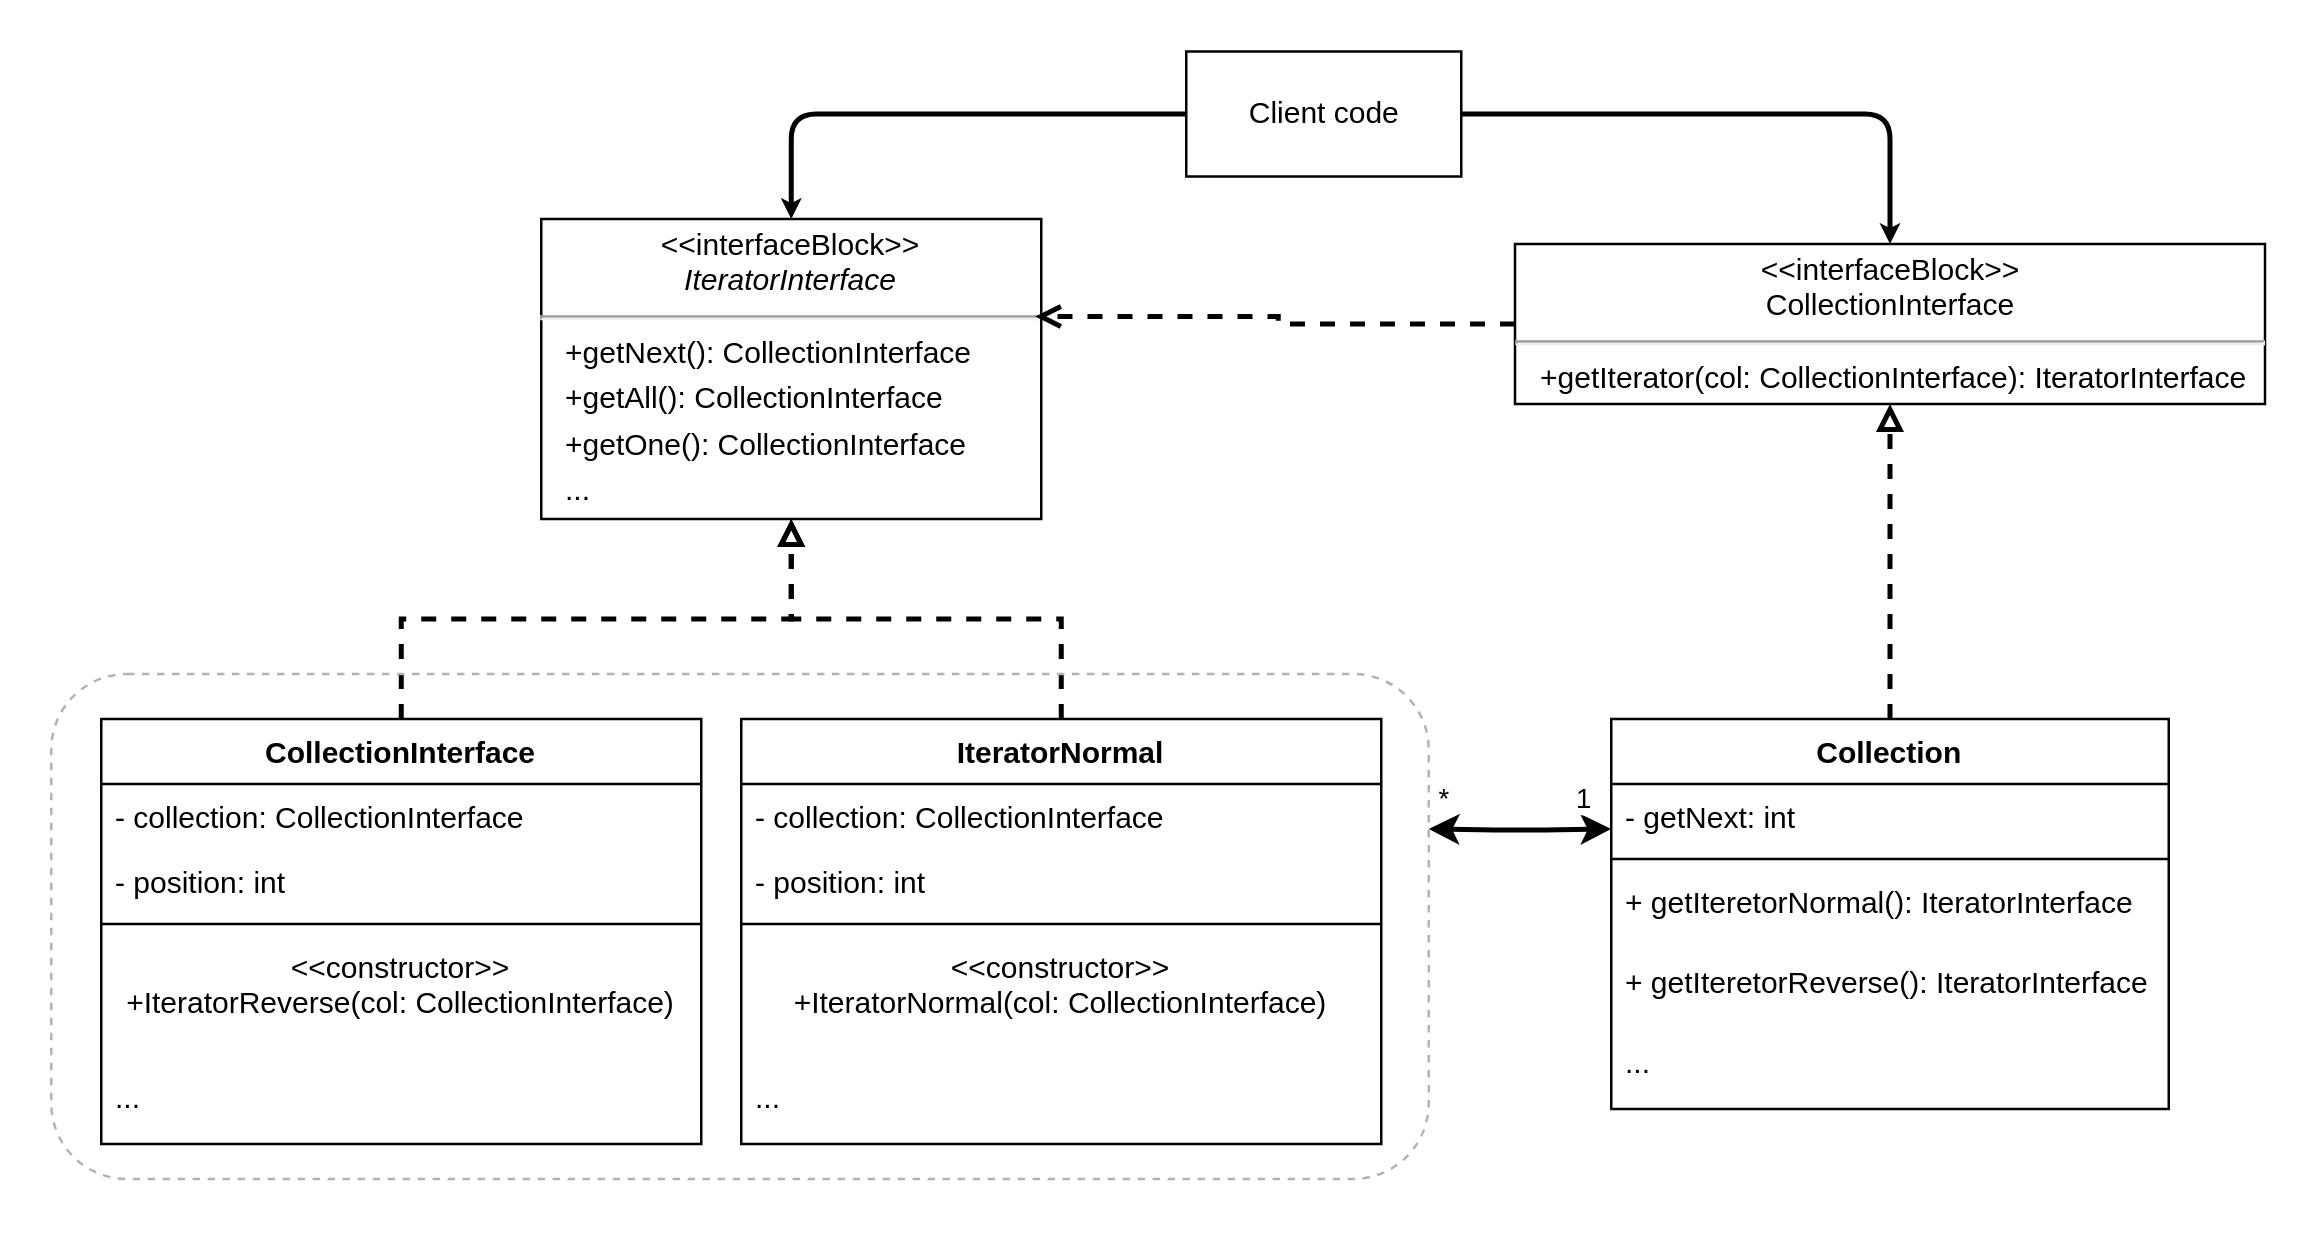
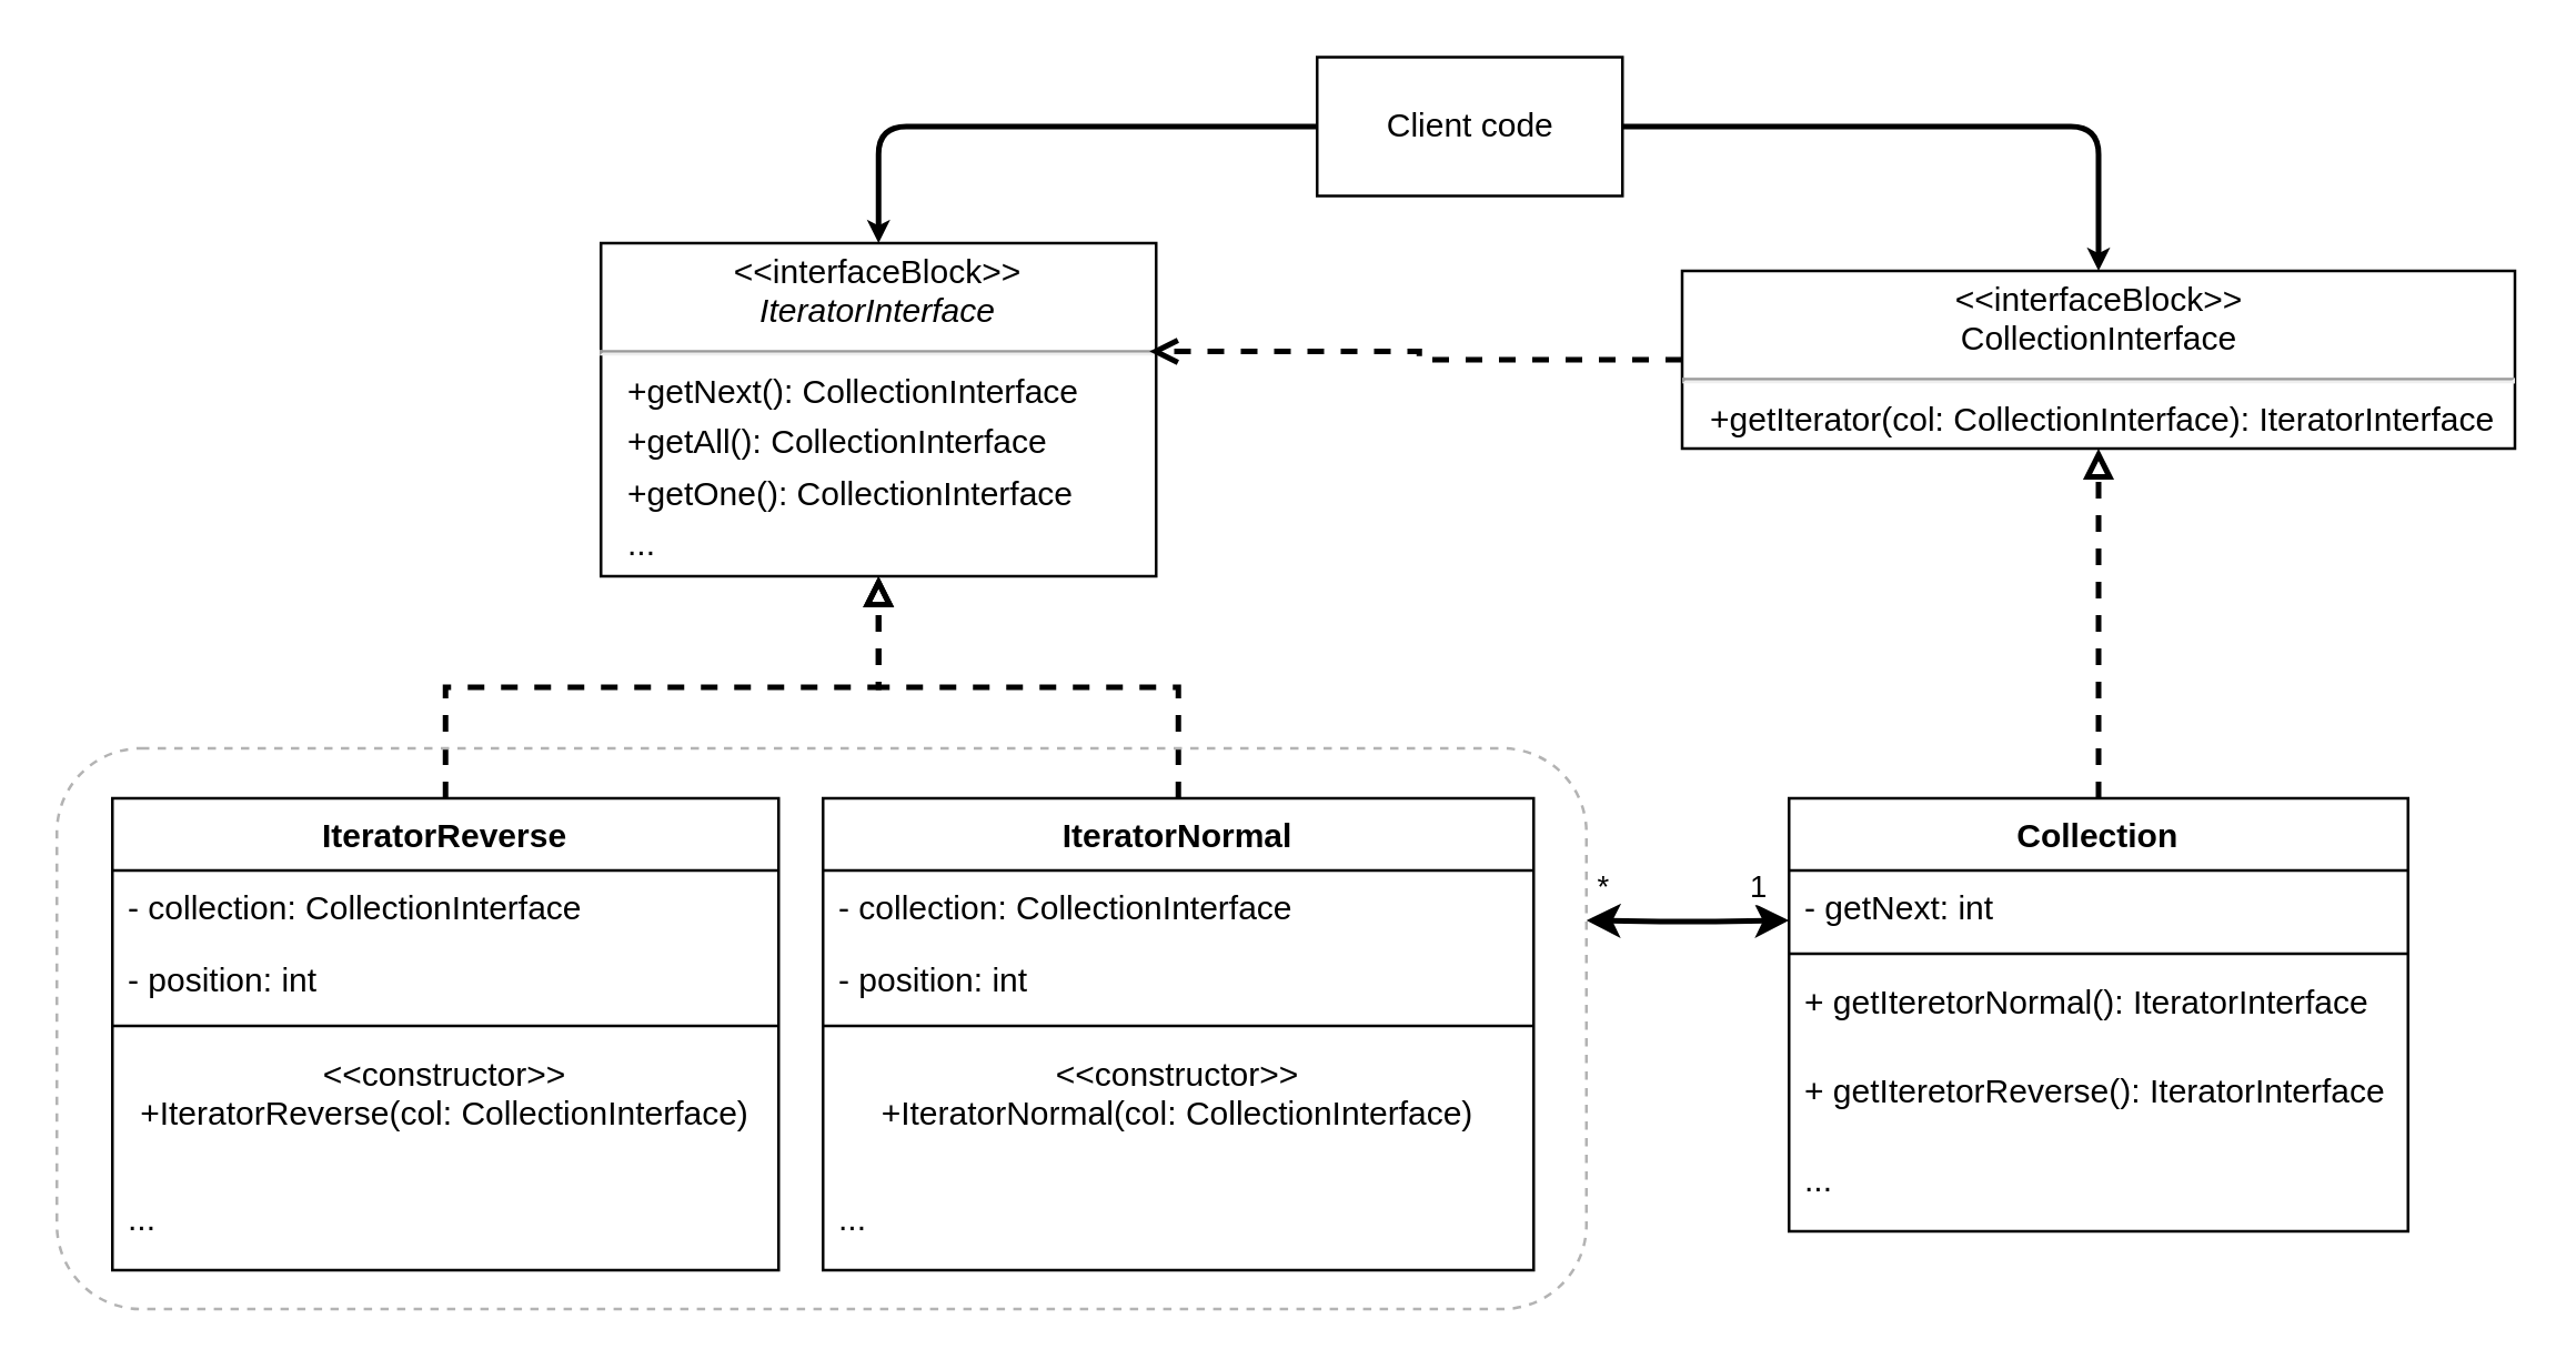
  <mxCell id="0" />
  <mxCell id="1" parent="0" />
  <mxCell id="2" style="edgeStyle=orthogonalEdgeStyle;rounded=0;orthogonalLoop=1;jettySize=auto;html=1;entryX=0.5;entryY=1;entryDx=0;entryDy=0;dashed=1;strokeWidth=2;endArrow=block;endFill=0;strokeColor=#000000;" parent="1" source="3" target="9" edge="1"><mxGeometry relative="1" as="geometry" /></mxCell>
  <mxCell id="3" value="IteratorNormal" style="swimlane;fontStyle=1;align=center;verticalAlign=top;childLayout=stackLayout;horizontal=1;startSize=26;horizontalStack=0;resizeParent=1;resizeParentMax=0;resizeLast=0;collapsible=1;marginBottom=0;" parent="1" vertex="1"><mxGeometry x="296" y="287" width="256" height="170" as="geometry" /></mxCell>
  <mxCell id="4" value="- collection: CollectionInterface" style="text;strokeColor=none;fillColor=none;align=left;verticalAlign=top;spacingLeft=4;spacingRight=4;overflow=hidden;rotatable=0;points=[[0,0.5],[1,0.5]];portConstraint=eastwest;" parent="3" vertex="1"><mxGeometry y="26" width="256" height="26" as="geometry" /></mxCell>
  <mxCell id="5" value="- position: int" style="text;strokeColor=none;fillColor=none;align=left;verticalAlign=top;spacingLeft=4;spacingRight=4;overflow=hidden;rotatable=0;points=[[0,0.5],[1,0.5]];portConstraint=eastwest;" parent="3" vertex="1"><mxGeometry y="52" width="256" height="26" as="geometry" /></mxCell>
  <mxCell id="6" value="" style="line;strokeWidth=1;fillColor=none;align=left;verticalAlign=middle;spacingTop=-1;spacingLeft=3;spacingRight=3;rotatable=0;labelPosition=right;points=[];portConstraint=eastwest;" parent="3" vertex="1"><mxGeometry y="78" width="256" height="8" as="geometry" /></mxCell>
  <mxCell id="7" value="&lt;&lt;constructor&gt;&gt;&#10;+IteratorNormal(col: CollectionInterface)" style="text;strokeColor=none;fillColor=none;align=center;verticalAlign=top;spacingLeft=4;spacingRight=4;overflow=hidden;rotatable=0;points=[[0,0.5],[1,0.5]];portConstraint=eastwest;" parent="3" vertex="1"><mxGeometry y="86" width="256" height="52" as="geometry" /></mxCell>
  <mxCell id="8" value="..." style="text;strokeColor=none;fillColor=none;align=left;verticalAlign=top;spacingLeft=4;spacingRight=4;overflow=hidden;rotatable=0;points=[[0,0.5],[1,0.5]];portConstraint=eastwest;" parent="3" vertex="1"><mxGeometry y="138" width="256" height="32" as="geometry" /></mxCell>
  <mxCell id="9" value="&lt;p style=&quot;margin: 0px ; margin-top: 4px ; text-align: center&quot;&gt;&amp;lt;&amp;lt;interfaceBlock&amp;gt;&amp;gt;&lt;br&gt;&lt;i&gt;IteratorInterface&lt;/i&gt;&lt;br&gt;&lt;/p&gt;&lt;hr&gt;&lt;p style=&quot;margin: 0px ; margin-top: 4px ; margin-left: 10px ; text-align: left&quot;&gt;+getNext(): CollectionInterface&lt;/p&gt;&lt;p style=&quot;margin: 4px 0px 0px 10px ; text-align: left&quot;&gt;+getAll(): CollectionInterface&lt;/p&gt;&lt;p style=&quot;margin: 4px 0px 0px 10px ; text-align: left&quot;&gt;+getOne(): CollectionInterface&lt;/p&gt;&lt;p style=&quot;margin: 4px 0px 0px 10px ; text-align: left&quot;&gt;...&lt;/p&gt;" style="shape=rect;html=1;overflow=fill;whiteSpace=wrap;" parent="1" vertex="1"><mxGeometry x="216" y="87" width="200" height="120" as="geometry" /></mxCell>
  <mxCell id="10" style="edgeStyle=orthogonalEdgeStyle;rounded=0;orthogonalLoop=1;jettySize=auto;html=1;entryX=0.988;entryY=0.325;entryDx=0;entryDy=0;entryPerimeter=0;dashed=1;endArrow=open;endFill=0;strokeColor=#000000;strokeWidth=2;" parent="1" source="11" target="9" edge="1"><mxGeometry relative="1" as="geometry" /></mxCell>
  <mxCell id="11" value="&lt;p style=&quot;margin: 0px ; margin-top: 4px ; text-align: center&quot;&gt;&amp;lt;&amp;lt;interfaceBlock&amp;gt;&amp;gt;&lt;br&gt;&lt;span style=&quot;text-align: left&quot;&gt;CollectionInterface&lt;/span&gt;&lt;br&gt;&lt;/p&gt;&lt;hr&gt;&lt;p style=&quot;margin: 0px ; margin-top: 4px ; margin-left: 10px ; text-align: left&quot;&gt;+getIterator(col: CollectionInterface): IteratorInterface&lt;/p&gt;" style="shape=rect;html=1;overflow=fill;whiteSpace=wrap;" parent="1" vertex="1"><mxGeometry x="605.5" y="97" width="300" height="64" as="geometry" /></mxCell>
  <mxCell id="12" style="edgeStyle=orthogonalEdgeStyle;rounded=0;orthogonalLoop=1;jettySize=auto;html=1;entryX=0.5;entryY=1;entryDx=0;entryDy=0;endArrow=block;endFill=0;dashed=1;strokeWidth=2;fillColor=#6d8764;strokeColor=#000000;" parent="1" source="13" target="9" edge="1"><mxGeometry relative="1" as="geometry" /></mxCell>
- <mxCell id="13" value="CollectionInterface" style="swimlane;fontStyle=1;align=center;verticalAlign=top;childLayout=stackLayout;horizontal=1;startSize=26;horizontalStack=0;resizeParent=1;resizeParentMax=0;resizeLast=0;collapsible=1;marginBottom=0;" parent="1" vertex="1"><mxGeometry x="40" y="287" width="240" height="170" as="geometry" /></mxCell>
+ <mxCell id="13" value="IteratorReverse" style="swimlane;fontStyle=1;align=center;verticalAlign=top;childLayout=stackLayout;horizontal=1;startSize=26;horizontalStack=0;resizeParent=1;resizeParentMax=0;resizeLast=0;collapsible=1;marginBottom=0;" parent="1" vertex="1"><mxGeometry x="40" y="287" width="240" height="170" as="geometry" /></mxCell>
  <mxCell id="14" value="- collection: CollectionInterface" style="text;strokeColor=none;fillColor=none;align=left;verticalAlign=top;spacingLeft=4;spacingRight=4;overflow=hidden;rotatable=0;points=[[0,0.5],[1,0.5]];portConstraint=eastwest;" parent="13" vertex="1"><mxGeometry y="26" width="240" height="26" as="geometry" /></mxCell>
  <mxCell id="15" value="- position: int" style="text;strokeColor=none;fillColor=none;align=left;verticalAlign=top;spacingLeft=4;spacingRight=4;overflow=hidden;rotatable=0;points=[[0,0.5],[1,0.5]];portConstraint=eastwest;" parent="13" vertex="1"><mxGeometry y="52" width="240" height="26" as="geometry" /></mxCell>
  <mxCell id="16" value="" style="line;strokeWidth=1;fillColor=none;align=left;verticalAlign=middle;spacingTop=-1;spacingLeft=3;spacingRight=3;rotatable=0;labelPosition=right;points=[];portConstraint=eastwest;" parent="13" vertex="1"><mxGeometry y="78" width="240" height="8" as="geometry" /></mxCell>
  <mxCell id="17" value="&lt;&lt;constructor&gt;&gt;&#10;+IteratorReverse(col: CollectionInterface)" style="text;strokeColor=none;fillColor=none;align=center;verticalAlign=top;spacingLeft=4;spacingRight=4;overflow=hidden;rotatable=0;points=[[0,0.5],[1,0.5]];portConstraint=eastwest;" parent="13" vertex="1"><mxGeometry y="86" width="240" height="52" as="geometry" /></mxCell>
  <mxCell id="18" value="..." style="text;strokeColor=none;fillColor=none;align=left;verticalAlign=top;spacingLeft=4;spacingRight=4;overflow=hidden;rotatable=0;points=[[0,0.5],[1,0.5]];portConstraint=eastwest;" parent="13" vertex="1"><mxGeometry y="138" width="240" height="32" as="geometry" /></mxCell>
  <mxCell id="19" style="edgeStyle=orthogonalEdgeStyle;rounded=0;orthogonalLoop=1;jettySize=auto;html=1;entryX=0.5;entryY=1;entryDx=0;entryDy=0;dashed=1;endArrow=block;endFill=0;strokeColor=#000000;strokeWidth=2;" parent="1" source="20" target="11" edge="1"><mxGeometry relative="1" as="geometry" /></mxCell>
  <mxCell id="20" value="Collection" style="swimlane;fontStyle=1;align=center;verticalAlign=top;childLayout=stackLayout;horizontal=1;startSize=26;horizontalStack=0;resizeParent=1;resizeParentMax=0;resizeLast=0;collapsible=1;marginBottom=0;" parent="1" vertex="1"><mxGeometry x="644" y="287" width="223" height="156" as="geometry" /></mxCell>
  <mxCell id="21" value="- getNext: int" style="text;strokeColor=none;fillColor=none;align=left;verticalAlign=top;spacingLeft=4;spacingRight=4;overflow=hidden;rotatable=0;points=[[0,0.5],[1,0.5]];portConstraint=eastwest;" parent="20" vertex="1"><mxGeometry y="26" width="223" height="26" as="geometry" /></mxCell>
  <mxCell id="22" value="" style="line;strokeWidth=1;fillColor=none;align=left;verticalAlign=middle;spacingTop=-1;spacingLeft=3;spacingRight=3;rotatable=0;labelPosition=right;points=[];portConstraint=eastwest;" parent="20" vertex="1"><mxGeometry y="52" width="223" height="8" as="geometry" /></mxCell>
  <mxCell id="23" value="+ getIteretorNormal(): IteratorInterface" style="text;strokeColor=none;fillColor=none;align=left;verticalAlign=top;spacingLeft=4;spacingRight=4;overflow=hidden;rotatable=0;points=[[0,0.5],[1,0.5]];portConstraint=eastwest;" parent="20" vertex="1"><mxGeometry y="60" width="223" height="32" as="geometry" /></mxCell>
  <mxCell id="24" value="+ getIteretorReverse(): IteratorInterface" style="text;strokeColor=none;fillColor=none;align=left;verticalAlign=top;spacingLeft=4;spacingRight=4;overflow=hidden;rotatable=0;points=[[0,0.5],[1,0.5]];portConstraint=eastwest;" vertex="1" parent="20"><mxGeometry y="92" width="223" height="32" as="geometry" /></mxCell>
  <mxCell id="25" value="..." style="text;strokeColor=none;fillColor=none;align=left;verticalAlign=top;spacingLeft=4;spacingRight=4;overflow=hidden;rotatable=0;points=[[0,0.5],[1,0.5]];portConstraint=eastwest;" parent="20" vertex="1"><mxGeometry y="124" width="223" height="32" as="geometry" /></mxCell>
  <mxCell id="26" style="edgeStyle=orthogonalEdgeStyle;rounded=1;orthogonalLoop=1;jettySize=auto;html=1;entryX=1;entryY=0.307;entryDx=0;entryDy=0;endArrow=classic;endFill=1;strokeColor=#000000;strokeWidth=2;startArrow=classic;startFill=1;entryPerimeter=0;" parent="1" target="30" edge="1"><mxGeometry relative="1" as="geometry"><mxPoint x="644" y="331" as="sourcePoint" /><mxPoint x="552" y="325.86" as="targetPoint" /></mxGeometry></mxCell>
  <mxCell id="27" value="1" style="edgeLabel;html=1;align=center;verticalAlign=middle;resizable=0;points=[];" parent="26" vertex="1" connectable="0"><mxGeometry x="-0.246" y="-4" relative="1" as="geometry"><mxPoint x="17" y="-9" as="offset" /></mxGeometry></mxCell>
  <mxCell id="28" value="*" style="edgeLabel;html=1;align=center;verticalAlign=middle;resizable=0;points=[];" parent="26" vertex="1" connectable="0"><mxGeometry x="-0.186" y="1" relative="1" as="geometry"><mxPoint x="-38" y="-14" as="offset" /></mxGeometry></mxCell>
  <mxCell id="29" value="Untitled Layer" parent="0" />
  <mxCell id="30" value="" style="rounded=1;whiteSpace=wrap;html=1;align=center;fillColor=none;strokeColor=#B3B3B3;dashed=1;" parent="29" vertex="1"><mxGeometry x="20" y="269" width="551" height="202" as="geometry" /></mxCell>
  <mxCell id="31" style="edgeStyle=orthogonalEdgeStyle;rounded=1;orthogonalLoop=1;jettySize=auto;html=1;entryX=0.5;entryY=0;entryDx=0;entryDy=0;startArrow=none;startFill=0;endArrow=classic;endFill=1;strokeColor=#000000;strokeWidth=2;startSize=2;endSize=2;exitX=0;exitY=0.5;exitDx=0;exitDy=0;" parent="29" source="33" target="9" edge="1"><mxGeometry relative="1" as="geometry"><mxPoint x="504" y="-28.75" as="sourcePoint" /></mxGeometry></mxCell>
  <mxCell id="32" style="edgeStyle=orthogonalEdgeStyle;rounded=1;orthogonalLoop=1;jettySize=auto;html=1;entryX=0.5;entryY=0;entryDx=0;entryDy=0;startArrow=none;startFill=0;endArrow=classic;endFill=1;strokeColor=#000000;strokeWidth=2;startSize=2;endSize=2;exitX=1;exitY=0.5;exitDx=0;exitDy=0;" parent="29" source="33" target="11" edge="1"><mxGeometry relative="1" as="geometry"><mxPoint x="554" y="-28.75" as="sourcePoint" /></mxGeometry></mxCell>
  <mxCell id="33" value="Client code" style="html=1;fillColor=none;align=center;rounded=0;" parent="29" vertex="1"><mxGeometry x="474" y="20" width="110" height="50" as="geometry" /></mxCell>
